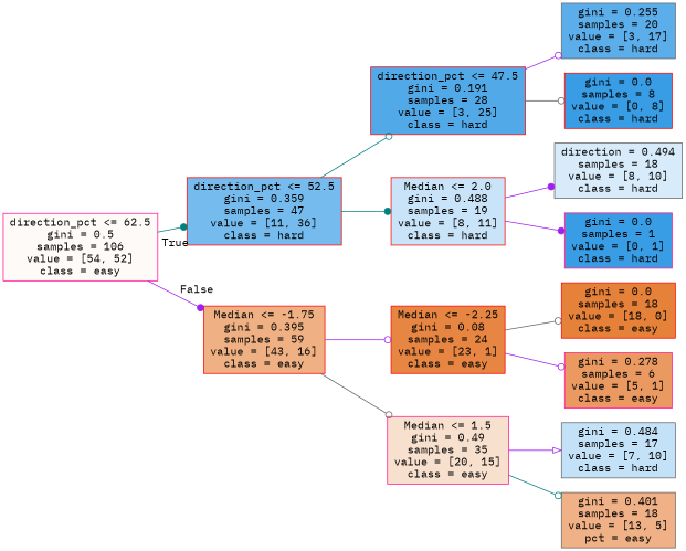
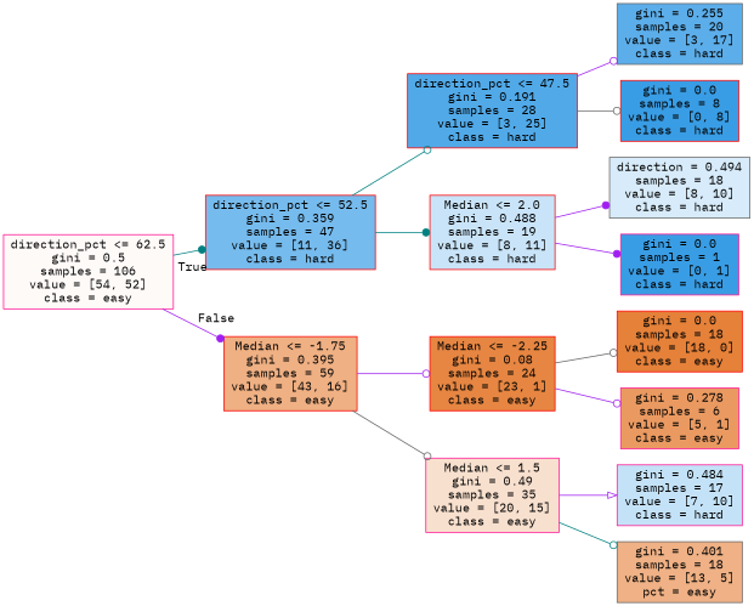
  digraph {
    fontname="IBM Plex Mono"
    rankdir=LR
    node [color=red fillcolor="#399de5" fontname="IBM Plex Mono" shape=box style=filled]
    edge [arrowhead=odot color=purple fontname="IBM Plex Mono"]
    n1 [color=deeppink fillcolor="#fefaf8" label="direction_pct <= 62.5\ngini = 0.5\nsamples = 106\nvalue = [54, 52]\nclass = easy"]
    n2 [fillcolor="#76bbed" label="direction_pct <= 52.5\ngini = 0.359\nsamples = 47\nvalue = [11, 36]\nclass = hard"]
    n3 [fillcolor="#efb083" label="Median <= -1.75\ngini = 0.395\nsamples = 59\nvalue = [43, 16]\nclass = easy"]
    n4 [fillcolor="#51a9e8" label="direction_pct <= 47.5\ngini = 0.191\nsamples = 28\nvalue = [3, 25]\nclass = hard"]
    n5 [fillcolor="#c9e4f8" label="Median <= 2.0\ngini = 0.488\nsamples = 19\nvalue = [8, 11]\nclass = hard"]
    n6 [fillcolor="#e68642" label="Median <= -2.25\ngini = 0.08\nsamples = 24\nvalue = [23, 1]\nclass = easy"]
    n7 [color=deeppink fillcolor="#f8e0ce" label="Median <= 1.5\ngini = 0.49\nsamples = 35\nvalue = [20, 15]\nclass = easy"]
    n8 [color=gray40 fillcolor="#5caeea" label="gini = 0.255\nsamples = 20\nvalue = [3, 17]\nclass = hard"]
    n9 [label="gini = 0.0\nsamples = 8\nvalue = [0, 8]\nclass = hard"]
    n10 [color=gray40 fillcolor="#d7ebfa" label="direction = 0.494\nsamples = 18\nvalue = [8, 10]\nclass = hard"]
    n11 [color=deeppink label="gini = 0.0\nsamples = 1\nvalue = [0, 1]\nclass = hard"]
    n12 [fillcolor="#e58139" label="gini = 0.0\nsamples = 18\nvalue = [18, 0]\nclass = easy"]
    n13 [color=deeppink fillcolor="#ea9a61" label="gini = 0.278\nsamples = 6\nvalue = [5, 1]\nclass = easy"]
-   n14 [color=gray40 fillcolor="#c4e2f7" label="gini = 0.484\nsamples = 17\nvalue = [7, 10]\nclass = hard"]
+   n14 [color=deeppink fillcolor="#c4e2f7" label="gini = 0.484\nsamples = 17\nvalue = [7, 10]\nclass = hard"]
    n15 [color=gray40 fillcolor="#efb185" label="gini = 0.401\nsamples = 18\nvalue = [13, 5]\npct = easy"]
    n1 -> n2 [arrowhead=dot color=teal headlabel=True labelangle=45 labeldistance=2.5]
    n1 -> n3 [arrowhead=dot headlabel=False labelangle=-45 labeldistance=2.5]
    n2 -> n4 [color=teal]
    n2 -> n5 [arrowhead=dot color=teal]
    n3 -> n6
    n3 -> n7 [color=gray40]
    n4 -> n8
    n4 -> n9 [color=gray40]
    n5 -> n10 [arrowhead=dot]
    n5 -> n11 [arrowhead=dot]
    n6 -> n12 [color=gray40]
    n6 -> n13
    n7 -> n14 [arrowhead=onormal]
    n7 -> n15 [color=teal]
  }
